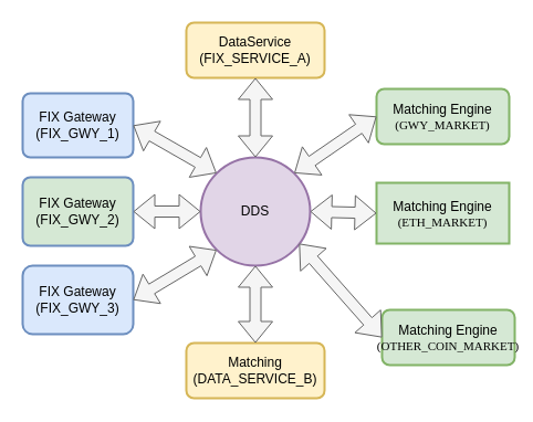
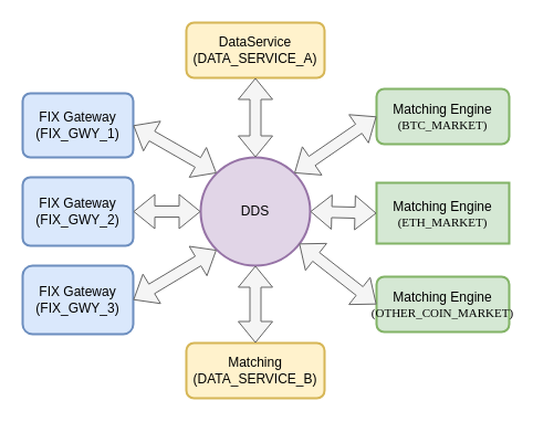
  <mxCell id="0" />
  <mxCell id="1" parent="0" />
- <mxCell id="2" value="Matching Engine&lt;br&gt;&lt;p style=&quot;margin: 0px; font-stretch: normal; font-size: 11px; line-height: normal; font-family: Menlo;&quot;&gt;&lt;span style=&quot;font-variant-ligatures: no-common-ligatures&quot;&gt;(GWY_MARKET)&lt;/span&gt;&lt;/p&gt;" style="rounded=1;whiteSpace=wrap;html=1;absoluteArcSize=1;arcSize=14;strokeWidth=2;fillColor=#d5e8d4;strokeColor=#82b366;" parent="1" vertex="1"><mxGeometry x="340" y="80" width="120" height="50" as="geometry" /></mxCell>
+ <mxCell id="2" value="Matching Engine&lt;br&gt;&lt;p style=&quot;margin: 0px; font-stretch: normal; font-size: 11px; line-height: normal; font-family: Menlo;&quot;&gt;&lt;span style=&quot;font-variant-ligatures: no-common-ligatures&quot;&gt;(BTC_MARKET)&lt;/span&gt;&lt;/p&gt;" style="rounded=1;whiteSpace=wrap;html=1;absoluteArcSize=1;arcSize=14;strokeWidth=2;fillColor=#d5e8d4;strokeColor=#82b366;" parent="1" vertex="1"><mxGeometry x="340" y="80" width="120" height="50" as="geometry" /></mxCell>
  <mxCell id="3" value="Matching&lt;br&gt;(DATA_SERVICE_B)" style="rounded=1;whiteSpace=wrap;html=1;absoluteArcSize=1;arcSize=14;strokeWidth=2;fillColor=#fff2cc;strokeColor=#d6b656;" parent="1" vertex="1"><mxGeometry x="168" y="310" width="125" height="50" as="geometry" /></mxCell>
- <mxCell id="4" value="DataService&lt;br&gt;(FIX_SERVICE_A)" style="rounded=1;whiteSpace=wrap;html=1;absoluteArcSize=1;arcSize=14;strokeWidth=2;fillColor=#fff2cc;strokeColor=#d6b656;" parent="1" vertex="1"><mxGeometry x="168" y="20" width="125" height="50" as="geometry" /></mxCell>
+ <mxCell id="4" value="DataService&lt;br&gt;(DATA_SERVICE_A)" style="rounded=1;whiteSpace=wrap;html=1;absoluteArcSize=1;arcSize=14;strokeWidth=2;fillColor=#fff2cc;strokeColor=#d6b656;" parent="1" vertex="1"><mxGeometry x="168" y="20" width="125" height="50" as="geometry" /></mxCell>
  <mxCell id="5" value="FIX Gateway&lt;br&gt;(FIX_GWY_1)" style="rounded=1;whiteSpace=wrap;html=1;absoluteArcSize=1;arcSize=14;strokeWidth=2;fillColor=#dae8fc;strokeColor=#6c8ebf;" parent="1" vertex="1"><mxGeometry x="20" y="84" width="100" height="58" as="geometry" /></mxCell>
- <mxCell id="6" value="FIX Gateway&lt;br&gt;(FIX_GWY_2)" style="rounded=1;whiteSpace=wrap;html=1;absoluteArcSize=1;arcSize=14;strokeWidth=2;fillColor=#d5e8d4;strokeColor=#6c8ebf;" parent="1" vertex="1"><mxGeometry x="20" y="160" width="100" height="62" as="geometry" /></mxCell>
+ <mxCell id="6" value="FIX Gateway&lt;br&gt;(FIX_GWY_2)" style="rounded=1;whiteSpace=wrap;html=1;absoluteArcSize=1;arcSize=14;strokeWidth=2;fillColor=#dae8fc;strokeColor=#6c8ebf;" parent="1" vertex="1"><mxGeometry x="20" y="160" width="100" height="62" as="geometry" /></mxCell>
  <mxCell id="7" value="FIX Gateway&lt;br&gt;(FIX_GWY_3)" style="rounded=1;whiteSpace=wrap;html=1;absoluteArcSize=1;arcSize=18;strokeWidth=2;fillColor=#dae8fc;strokeColor=#6c8ebf;" parent="1" vertex="1"><mxGeometry x="20" y="240" width="100" height="62" as="geometry" /></mxCell>
  <mxCell id="8" value="DDS" style="strokeWidth=2;html=1;shape=mxgraph.flowchart.start_2;whiteSpace=wrap;fillColor=#e1d5e7;strokeColor=#9673a6;" parent="1" vertex="1"><mxGeometry x="181" y="142" width="99" height="98" as="geometry" /></mxCell>
  <mxCell id="9" value="" style="shape=flexArrow;endArrow=classic;startArrow=classic;html=1;entryX=0.145;entryY=0.145;entryDx=0;entryDy=0;exitX=1;exitY=0.5;exitDx=0;exitDy=0;entryPerimeter=0;fillColor=#f5f5f5;strokeColor=#666666;" parent="1" source="5" target="8" edge="1"><mxGeometry width="50" height="50" relative="1" as="geometry"><mxPoint x="100" y="52.04" as="sourcePoint" /><mxPoint x="202.04" y="152" as="targetPoint" /></mxGeometry></mxCell>
  <mxCell id="10" value="" style="shape=flexArrow;endArrow=classic;startArrow=classic;html=1;entryX=0;entryY=0.5;entryDx=0;entryDy=0;exitX=1;exitY=0.5;exitDx=0;exitDy=0;entryPerimeter=0;fillColor=#f5f5f5;strokeColor=#666666;" parent="1" source="6" target="8" edge="1"><mxGeometry width="50" height="50" relative="1" as="geometry"><mxPoint x="94.96" y="192.04" as="sourcePoint" /><mxPoint x="195" y="272" as="targetPoint" /></mxGeometry></mxCell>
  <mxCell id="11" value="" style="shape=flexArrow;endArrow=classic;startArrow=classic;html=1;entryX=1;entryY=0.5;entryDx=0;entryDy=0;exitX=0.145;exitY=0.855;exitDx=0;exitDy=0;exitPerimeter=0;fillColor=#f5f5f5;strokeColor=#666666;" parent="1" source="8" target="7" edge="1"><mxGeometry width="50" height="50" relative="1" as="geometry"><mxPoint x="204.96" y="262" as="sourcePoint" /><mxPoint x="305" y="341.96" as="targetPoint" /></mxGeometry></mxCell>
  <mxCell id="12" value="" style="shape=flexArrow;endArrow=classic;startArrow=classic;html=1;entryX=0.855;entryY=0.145;entryDx=0;entryDy=0;exitX=0;exitY=0.5;exitDx=0;exitDy=0;entryPerimeter=0;fillColor=#f5f5f5;strokeColor=#666666;" parent="1" source="2" target="8" edge="1"><mxGeometry width="50" height="50" relative="1" as="geometry"><mxPoint x="194.96" y="82.04" as="sourcePoint" /><mxPoint x="295" y="162" as="targetPoint" /></mxGeometry></mxCell>
  <mxCell id="13" value="" style="shape=flexArrow;endArrow=classic;startArrow=classic;html=1;exitX=0.5;exitY=1;exitDx=0;exitDy=0;entryX=0.5;entryY=0;entryDx=0;entryDy=0;entryPerimeter=0;fillColor=#f5f5f5;strokeColor=#666666;" parent="1" source="4" target="8" edge="1"><mxGeometry width="50" height="50" relative="1" as="geometry"><mxPoint x="175" y="382" as="sourcePoint" /><mxPoint x="177" y="262" as="targetPoint" /></mxGeometry></mxCell>
  <mxCell id="14" value="" style="shape=flexArrow;endArrow=classic;startArrow=classic;html=1;exitX=0.5;exitY=0;exitDx=0;exitDy=0;entryX=0.5;entryY=1;entryDx=0;entryDy=0;entryPerimeter=0;fillColor=#f5f5f5;strokeColor=#666666;" parent="1" source="3" target="8" edge="1"><mxGeometry width="50" height="50" relative="1" as="geometry"><mxPoint x="326" y="382" as="sourcePoint" /><mxPoint x="225" y="282" as="targetPoint" /></mxGeometry></mxCell>
  <mxCell id="15" style="edgeStyle=orthogonalEdgeStyle;rounded=0;orthogonalLoop=1;jettySize=auto;html=1;exitX=0.5;exitY=1;exitDx=0;exitDy=0;" parent="1" source="6" target="6" edge="1"><mxGeometry relative="1" as="geometry" /></mxCell>
  <mxCell id="16" value="Matching Engine&lt;br&gt;&lt;p style=&quot;margin: 0px; font-stretch: normal; font-size: 11px; line-height: normal; font-family: Menlo;&quot;&gt;&lt;span style=&quot;font-variant-ligatures: no-common-ligatures&quot;&gt;(&lt;/span&gt;ETH_MARKET)&lt;/p&gt;" style="whiteSpace=wrap;html=1;absoluteArcSize=1;arcSize=14;strokeWidth=2;fillColor=#d5e8d4;strokeColor=#82b366;rounded=0;" vertex="1" parent="1"><mxGeometry x="340" y="165" width="120" height="55" as="geometry" /></mxCell>
  <mxCell id="17" value="" style="shape=flexArrow;endArrow=classic;startArrow=classic;html=1;entryX=1;entryY=0.5;entryDx=0;entryDy=0;exitX=0;exitY=0.5;exitDx=0;exitDy=0;entryPerimeter=0;fillColor=#f5f5f5;strokeColor=#666666;" edge="1" parent="1" source="16" target="8"><mxGeometry width="50" height="50" relative="1" as="geometry"><mxPoint x="204.96" y="92.04" as="sourcePoint" /><mxPoint x="290" y="201" as="targetPoint" /></mxGeometry></mxCell>
- <mxCell id="18" value="Matching Engine&lt;br&gt;&lt;p style=&quot;margin: 0px; font-stretch: normal; font-size: 11px; line-height: normal; font-family: Menlo;&quot;&gt;&lt;span style=&quot;font-variant-ligatures: no-common-ligatures&quot;&gt;(&lt;/span&gt;OTHER_COIN_MARKET)&lt;/p&gt;" style="rounded=1;whiteSpace=wrap;html=1;absoluteArcSize=1;arcSize=14;strokeWidth=2;fillColor=#d5e8d4;strokeColor=#82b366;" vertex="1" parent="1"><mxGeometry x="345" y="280" width="120" height="50" as="geometry" /></mxCell>
+ <mxCell id="18" value="Matching Engine&lt;br&gt;&lt;p style=&quot;margin: 0px; font-stretch: normal; font-size: 11px; line-height: normal; font-family: Menlo;&quot;&gt;&lt;span style=&quot;font-variant-ligatures: no-common-ligatures&quot;&gt;(&lt;/span&gt;OTHER_COIN_MARKET)&lt;/p&gt;" style="rounded=1;whiteSpace=wrap;html=1;absoluteArcSize=1;arcSize=14;strokeWidth=2;fillColor=#d5e8d4;strokeColor=#82b366;" vertex="1" parent="1"><mxGeometry x="340" y="250" width="120" height="50" as="geometry" /></mxCell>
  <mxCell id="19" value="" style="shape=flexArrow;endArrow=classic;startArrow=classic;html=1;exitX=0;exitY=0.5;exitDx=0;exitDy=0;fillColor=#f5f5f5;strokeColor=#666666;" edge="1" parent="1" source="18"><mxGeometry width="50" height="50" relative="1" as="geometry"><mxPoint x="207.96" y="192.04" as="sourcePoint" /><mxPoint x="270" y="220" as="targetPoint" /></mxGeometry></mxCell>
